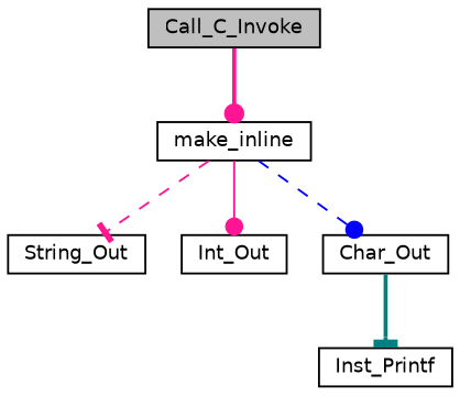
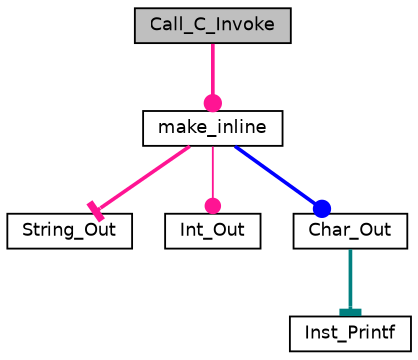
  digraph {
    rankdir=TB
    node [color=black fillcolor=white fontname=Helvetica fontsize=10 shape=record style=filled]
    edge [arrowhead=dot color=deeppink fontname=Helvetica fontsize=10 labelfontname=Helvetica labelfontsize=10 style=bold]
    n1 [fillcolor=grey75 fontcolor=black height=0.2 label=Call_C_Invoke width=0.4]
    n2 [height=0.2 label=make_inline width=0.4]
    n3 [height=0.2 label=String_Out width=0.4]
    n4 [height=0.2 label=Int_Out width=0.4]
    n5 [height=0.2 label=Char_Out width=0.4]
    n6 [height=0.2 label=Inst_Printf width=0.4]
    n1 -> n2
-   n2 -> n3 [arrowhead=tee style=dashed]
+   n2 -> n3 [arrowhead=tee]
    n2 -> n4 [style=solid]
-   n2 -> n5 [color=blue style=dashed]
+   n2 -> n5 [color=blue]
    n5 -> n6 [arrowhead=tee color=teal]
  }
